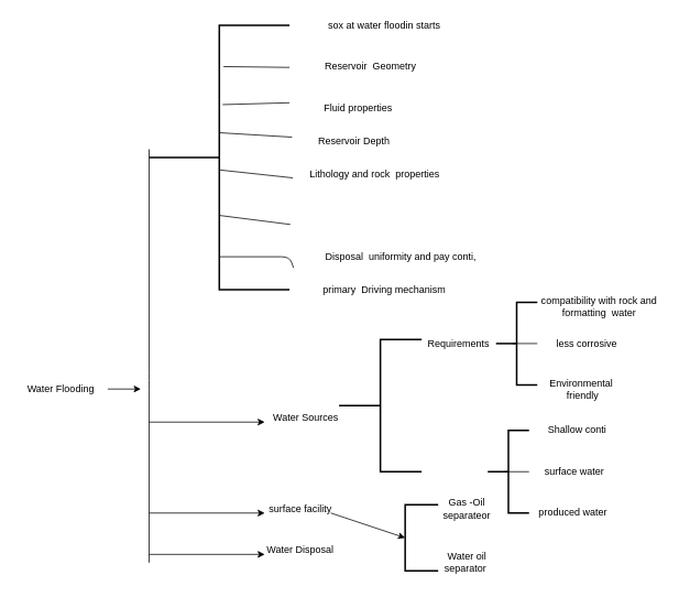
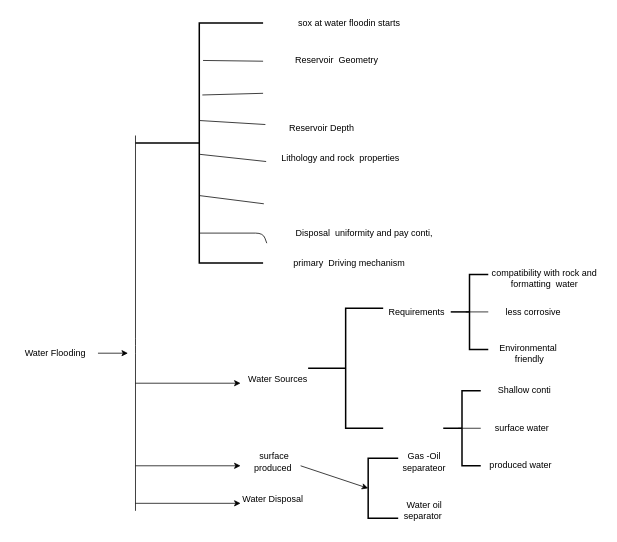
  <mxCell id="0" />
  <mxCell id="1" parent="0" />
  <mxCell id="2" value="Water Flooding&amp;nbsp;" style="text;html=1;strokeColor=none;fillColor=none;align=center;verticalAlign=middle;whiteSpace=wrap;rounded=0;" vertex="1" parent="1"><mxGeometry x="20" y="450" width="110" height="40" as="geometry" /></mxCell>
  <mxCell id="3" value="" style="endArrow=none;html=1;" edge="1" parent="1"><mxGeometry width="50" height="50" relative="1" as="geometry"><mxPoint x="180" y="680" as="sourcePoint" /><mxPoint x="180" y="180" as="targetPoint" /><Array as="points"><mxPoint x="180" y="460" /></Array></mxGeometry></mxCell>
  <mxCell id="4" value="" style="endArrow=classic;html=1;" edge="1" parent="1"><mxGeometry width="50" height="50" relative="1" as="geometry"><mxPoint x="130" y="470" as="sourcePoint" /><mxPoint x="170" y="470" as="targetPoint" /></mxGeometry></mxCell>
  <mxCell id="5" value="" style="endArrow=classic;html=1;" edge="1" parent="1"><mxGeometry width="50" height="50" relative="1" as="geometry"><mxPoint x="180" y="670" as="sourcePoint" /><mxPoint x="320" y="670" as="targetPoint" /></mxGeometry></mxCell>
  <mxCell id="6" value="" style="endArrow=classic;html=1;" edge="1" parent="1"><mxGeometry width="50" height="50" relative="1" as="geometry"><mxPoint x="180" y="620" as="sourcePoint" /><mxPoint x="320" y="620" as="targetPoint" /></mxGeometry></mxCell>
  <mxCell id="7" value="" style="endArrow=classic;html=1;" edge="1" parent="1"><mxGeometry width="50" height="50" relative="1" as="geometry"><mxPoint x="180" y="510" as="sourcePoint" /><mxPoint x="320" y="510" as="targetPoint" /></mxGeometry></mxCell>
  <mxCell id="8" value="Water Disposal&amp;nbsp;" style="text;html=1;strokeColor=none;fillColor=none;align=center;verticalAlign=middle;whiteSpace=wrap;rounded=0;" vertex="1" parent="1"><mxGeometry x="320" y="650" width="90" height="30" as="geometry" /></mxCell>
- <mxCell id="9" value="surface facility&amp;nbsp;" style="text;html=1;strokeColor=none;fillColor=none;align=center;verticalAlign=middle;whiteSpace=wrap;rounded=0;" vertex="1" parent="1"><mxGeometry x="320" y="600" width="90" height="30" as="geometry" /></mxCell>
+ <mxCell id="9" value="surface produced&amp;nbsp;" style="text;html=1;strokeColor=none;fillColor=none;align=center;verticalAlign=middle;whiteSpace=wrap;rounded=0;" vertex="1" parent="1"><mxGeometry x="320" y="600" width="90" height="30" as="geometry" /></mxCell>
  <mxCell id="10" value="Water Sources" style="text;html=1;strokeColor=none;fillColor=none;align=center;verticalAlign=middle;whiteSpace=wrap;rounded=0;" vertex="1" parent="1"><mxGeometry x="315" y="490" width="110" height="30" as="geometry" /></mxCell>
  <mxCell id="11" value="Gas -Oil separateor" style="text;html=1;strokeColor=none;fillColor=none;align=center;verticalAlign=middle;whiteSpace=wrap;rounded=0;" vertex="1" parent="1"><mxGeometry x="520" y="600" width="90" height="30" as="geometry" /></mxCell>
  <mxCell id="12" value="Water oil separator&amp;nbsp;" style="text;html=1;strokeColor=none;fillColor=none;align=center;verticalAlign=middle;whiteSpace=wrap;rounded=0;" vertex="1" parent="1"><mxGeometry x="520" y="660" width="90" height="40" as="geometry" /></mxCell>
  <mxCell id="13" value="" style="strokeWidth=2;html=1;shape=mxgraph.flowchart.annotation_2;align=left;labelPosition=right;pointerEvents=1;" vertex="1" parent="1"><mxGeometry x="590" y="520" width="50" height="100" as="geometry" /></mxCell>
  <mxCell id="14" value="" style="strokeWidth=2;html=1;shape=mxgraph.flowchart.annotation_2;align=left;labelPosition=right;pointerEvents=1;" vertex="1" parent="1"><mxGeometry x="410" y="410" width="100" height="160" as="geometry" /></mxCell>
  <mxCell id="15" value="" style="strokeWidth=2;html=1;shape=mxgraph.flowchart.annotation_1;align=left;pointerEvents=1;" vertex="1" parent="1"><mxGeometry x="490" y="610" width="40" height="80" as="geometry" /></mxCell>
  <mxCell id="16" value="" style="endArrow=classic;html=1;entryX=0;entryY=0.5;entryDx=0;entryDy=0;entryPerimeter=0;" edge="1" parent="1" target="15"><mxGeometry width="50" height="50" relative="1" as="geometry"><mxPoint x="400" y="620" as="sourcePoint" /><mxPoint x="450" y="570" as="targetPoint" /></mxGeometry></mxCell>
  <mxCell id="17" value="" style="endArrow=none;html=1;entryX=1;entryY=0.5;entryDx=0;entryDy=0;entryPerimeter=0;" edge="1" parent="1" target="13"><mxGeometry width="50" height="50" relative="1" as="geometry"><mxPoint x="610" y="570" as="sourcePoint" /><mxPoint x="660" y="520" as="targetPoint" /></mxGeometry></mxCell>
  <mxCell id="18" value="produced water&amp;nbsp;" style="text;html=1;strokeColor=none;fillColor=none;align=center;verticalAlign=middle;whiteSpace=wrap;rounded=0;" vertex="1" parent="1"><mxGeometry x="640" y="610" width="110" height="20" as="geometry" /></mxCell>
  <mxCell id="19" value="surface water" style="text;html=1;strokeColor=none;fillColor=none;align=center;verticalAlign=middle;whiteSpace=wrap;rounded=0;" vertex="1" parent="1"><mxGeometry x="640" y="560" width="110" height="20" as="geometry" /></mxCell>
  <mxCell id="20" value="Shallow conti&amp;nbsp;" style="text;html=1;strokeColor=none;fillColor=none;align=center;verticalAlign=middle;whiteSpace=wrap;rounded=0;" vertex="1" parent="1"><mxGeometry x="640" y="510" width="120" height="20" as="geometry" /></mxCell>
  <mxCell id="21" value="Requirements" style="text;html=1;strokeColor=none;fillColor=none;align=center;verticalAlign=middle;whiteSpace=wrap;rounded=0;" vertex="1" parent="1"><mxGeometry x="510" y="400" width="90" height="30" as="geometry" /></mxCell>
  <mxCell id="22" value="" style="strokeWidth=2;html=1;shape=mxgraph.flowchart.annotation_2;align=left;labelPosition=right;pointerEvents=1;" vertex="1" parent="1"><mxGeometry x="600" y="365" width="50" height="100" as="geometry" /></mxCell>
  <mxCell id="23" value="" style="endArrow=none;html=1;entryX=1;entryY=0.5;entryDx=0;entryDy=0;entryPerimeter=0;" edge="1" parent="1" target="22"><mxGeometry width="50" height="50" relative="1" as="geometry"><mxPoint x="620" y="415" as="sourcePoint" /><mxPoint x="670" y="365" as="targetPoint" /></mxGeometry></mxCell>
  <mxCell id="24" value="Environmental&amp;nbsp; friendly" style="text;html=1;strokeColor=none;fillColor=none;align=center;verticalAlign=middle;whiteSpace=wrap;rounded=0;" vertex="1" parent="1"><mxGeometry x="650" y="450" width="110" height="40" as="geometry" /></mxCell>
  <mxCell id="25" value="less corrosive" style="text;html=1;strokeColor=none;fillColor=none;align=center;verticalAlign=middle;whiteSpace=wrap;rounded=0;" vertex="1" parent="1"><mxGeometry x="650" y="405" width="120" height="20" as="geometry" /></mxCell>
  <mxCell id="26" value="compatibility with rock and formatting&amp;nbsp; water" style="text;html=1;strokeColor=none;fillColor=none;align=center;verticalAlign=middle;whiteSpace=wrap;rounded=0;" vertex="1" parent="1"><mxGeometry x="650" y="350" width="150" height="40" as="geometry" /></mxCell>
  <mxCell id="27" value="" style="strokeWidth=2;html=1;shape=mxgraph.flowchart.annotation_2;align=left;labelPosition=right;pointerEvents=1;" vertex="1" parent="1"><mxGeometry x="180" y="30" width="170" height="320" as="geometry" /></mxCell>
  <mxCell id="28" value="" style="endArrow=none;html=1;" edge="1" parent="1"><mxGeometry width="50" height="50" relative="1" as="geometry"><mxPoint x="270" y="80" as="sourcePoint" /><mxPoint x="350" y="81" as="targetPoint" /></mxGeometry></mxCell>
  <mxCell id="29" value="" style="endArrow=none;html=1;entryX=1.029;entryY=0.917;entryDx=0;entryDy=0;entryPerimeter=0;" edge="1" parent="1" target="27"><mxGeometry width="50" height="50" relative="1" as="geometry"><mxPoint x="265" y="310" as="sourcePoint" /><mxPoint x="315" y="260" as="targetPoint" /><Array as="points"><mxPoint x="350" y="310" /></Array></mxGeometry></mxCell>
  <mxCell id="30" value="" style="endArrow=none;html=1;entryX=1.006;entryY=0.753;entryDx=0;entryDy=0;entryPerimeter=0;" edge="1" parent="1" target="27"><mxGeometry width="50" height="50" relative="1" as="geometry"><mxPoint x="265" y="260" as="sourcePoint" /><mxPoint x="315" y="210" as="targetPoint" /></mxGeometry></mxCell>
  <mxCell id="31" value="" style="endArrow=none;html=1;entryX=1.024;entryY=0.577;entryDx=0;entryDy=0;entryPerimeter=0;" edge="1" parent="1" target="27"><mxGeometry width="50" height="50" relative="1" as="geometry"><mxPoint x="265" y="205" as="sourcePoint" /><mxPoint x="315" y="155" as="targetPoint" /></mxGeometry></mxCell>
  <mxCell id="32" value="" style="endArrow=none;html=1;entryX=1.018;entryY=0.423;entryDx=0;entryDy=0;entryPerimeter=0;" edge="1" parent="1" target="27"><mxGeometry width="50" height="50" relative="1" as="geometry"><mxPoint x="265" y="160" as="sourcePoint" /><mxPoint x="315" y="110" as="targetPoint" /></mxGeometry></mxCell>
  <mxCell id="33" value="" style="endArrow=none;html=1;entryX=1;entryY=0.293;entryDx=0;entryDy=0;entryPerimeter=0;exitX=0.524;exitY=0.3;exitDx=0;exitDy=0;exitPerimeter=0;" edge="1" parent="1" source="27" target="27"><mxGeometry width="50" height="50" relative="1" as="geometry"><mxPoint x="265" y="130" as="sourcePoint" /><mxPoint x="315" y="80" as="targetPoint" /></mxGeometry></mxCell>
  <mxCell id="34" value="primary&amp;nbsp; Driving mechanism" style="text;html=1;strokeColor=none;fillColor=none;align=center;verticalAlign=middle;whiteSpace=wrap;rounded=0;" vertex="1" parent="1"><mxGeometry x="350" y="340" width="230" height="20" as="geometry" /></mxCell>
  <mxCell id="35" value="Disposal&amp;nbsp; uniformity and pay conti," style="text;html=1;strokeColor=none;fillColor=none;align=center;verticalAlign=middle;whiteSpace=wrap;rounded=0;" vertex="1" parent="1"><mxGeometry x="360" y="300" width="250" height="20" as="geometry" /></mxCell>
  <mxCell id="36" value="Lithology and rock&amp;nbsp; properties&amp;nbsp;" style="text;html=1;strokeColor=none;fillColor=none;align=center;verticalAlign=middle;whiteSpace=wrap;rounded=0;" vertex="1" parent="1"><mxGeometry x="360" y="200" width="190" height="20" as="geometry" /></mxCell>
  <mxCell id="37" value="Reservoir Depth&amp;nbsp;" style="text;html=1;strokeColor=none;fillColor=none;align=center;verticalAlign=middle;whiteSpace=wrap;rounded=0;" vertex="1" parent="1"><mxGeometry x="360" y="160" width="140" height="20" as="geometry" /></mxCell>
- <mxCell id="38" value="Fluid properties&amp;nbsp;" style="text;html=1;strokeColor=none;fillColor=none;align=center;verticalAlign=middle;whiteSpace=wrap;rounded=0;" vertex="1" parent="1"><mxGeometry x="360" y="120" width="150" height="20" as="geometry" /></mxCell>
  <mxCell id="39" value="Reservoir&amp;nbsp; Geometry&amp;nbsp;" style="text;html=1;strokeColor=none;fillColor=none;align=center;verticalAlign=middle;whiteSpace=wrap;rounded=0;" vertex="1" parent="1"><mxGeometry x="350" y="70" width="200" height="20" as="geometry" /></mxCell>
  <mxCell id="40" value="sox at water floodin starts" style="text;html=1;strokeColor=none;fillColor=none;align=center;verticalAlign=middle;whiteSpace=wrap;rounded=0;" vertex="1" parent="1"><mxGeometry x="350" y="20" width="230" height="20" as="geometry" /></mxCell>
